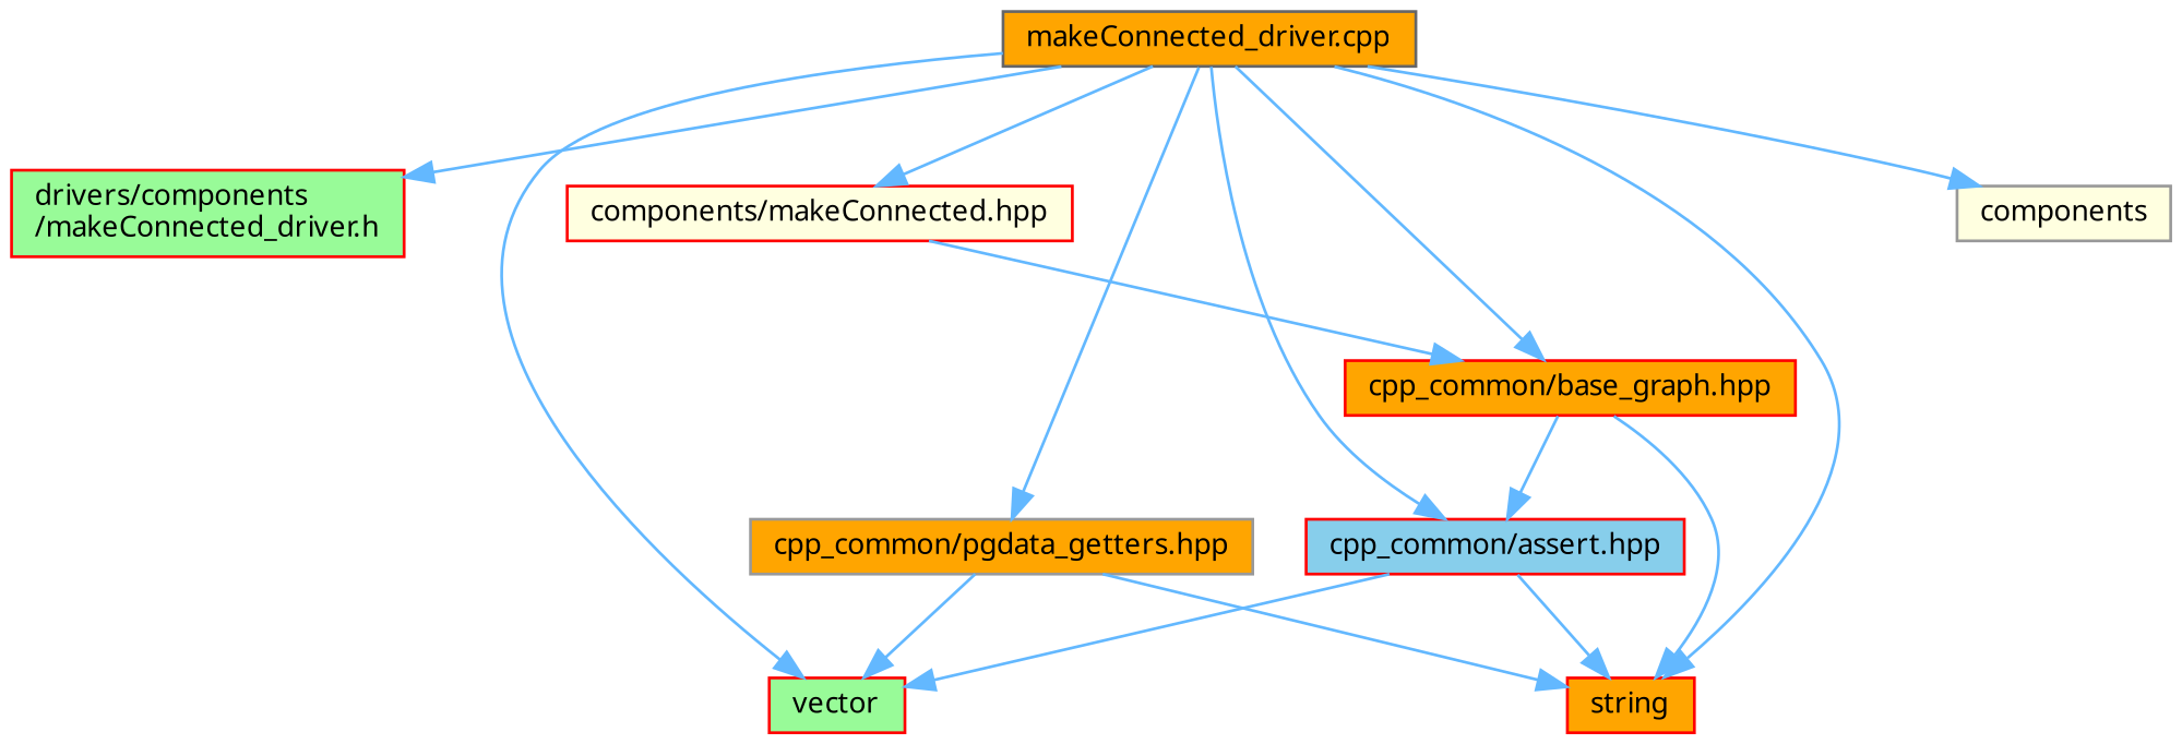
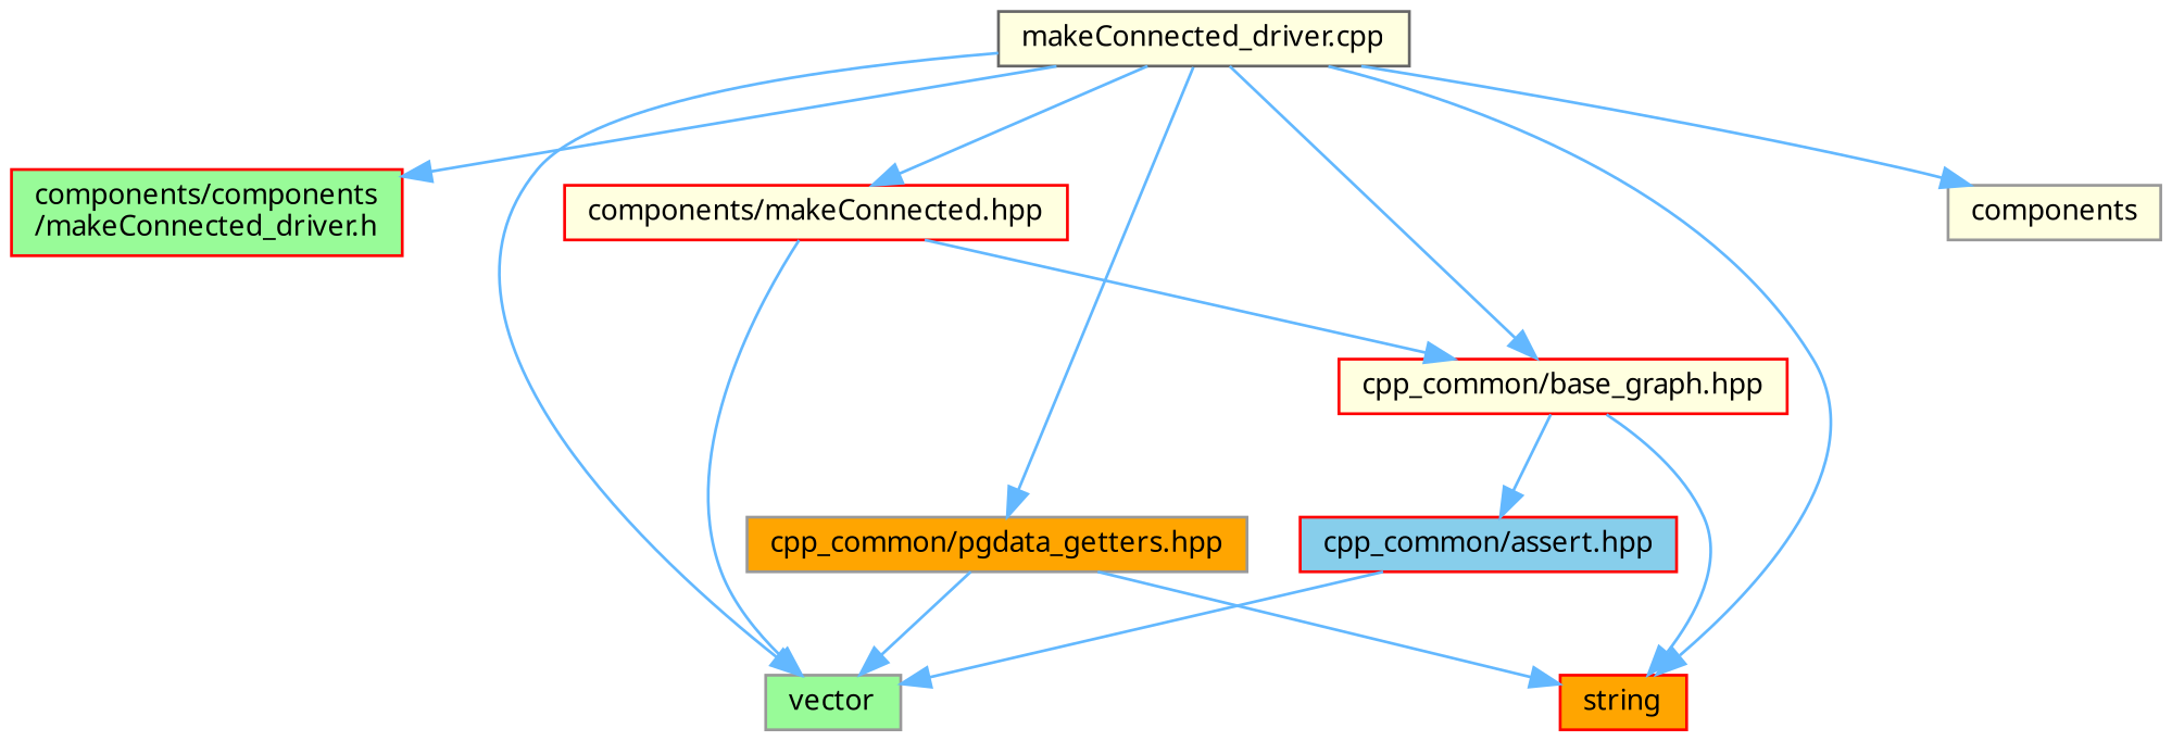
  digraph {
    fontname="Noto Sans"
    node [color=red fillcolor=lightyellow fontname="Noto Sans" fontsize=10 shape=box style=filled]
    edge [color=steelblue1 fontname="Noto Sans" fontsize=10 labelfontname=Helvetica labelfontsize=10 style=solid]
-   n1 [color=gray40 fillcolor=orange fontcolor=black height=0.2 label="makeConnected_driver.cpp" width=0.4]
-   n2 [fillcolor=palegreen height=0.2 label="drivers/components\l/makeConnected_driver.h" width=0.4]
-   n3 [fillcolor=palegreen height=0.2 label=vector width=0.4]
+   n1 [color=gray40 fontcolor=black height=0.2 label="makeConnected_driver.cpp" width=0.4]
+   n2 [fillcolor=palegreen height=0.2 label="components/components\l/makeConnected_driver.h" width=0.4]
+   n3 [color=grey60 fillcolor=palegreen height=0.2 label=vector width=0.4]
    n4 [color=grey60 height=0.2 label=components width=0.4]
    n5 [fillcolor=orange height=0.2 label=string width=0.4]
    n6 [color=grey60 fillcolor=orange height=0.2 label="cpp_common/pgdata_getters.hpp" width=0.4]
    n7 [fillcolor=skyblue height=0.2 label="cpp_common/assert.hpp" width=0.4]
    n8 [height=0.2 label="components/makeConnected.hpp" width=0.4]
-   n9 [fillcolor=orange height=0.2 label="cpp_common/base_graph.hpp" width=0.4]
+   n9 [height=0.2 label="cpp_common/base_graph.hpp" width=0.4]
    n1 -> n2
    n1 -> n3
    n1 -> n4
    n1 -> n5
    n1 -> n6
-   n1 -> n7
    n1 -> n8
    n1 -> n9
    n6 -> n3
    n6 -> n5
    n7 -> n3
-   n7 -> n5
+   n8 -> n3
    n8 -> n9
    n9 -> n5
    n9 -> n7
  }
